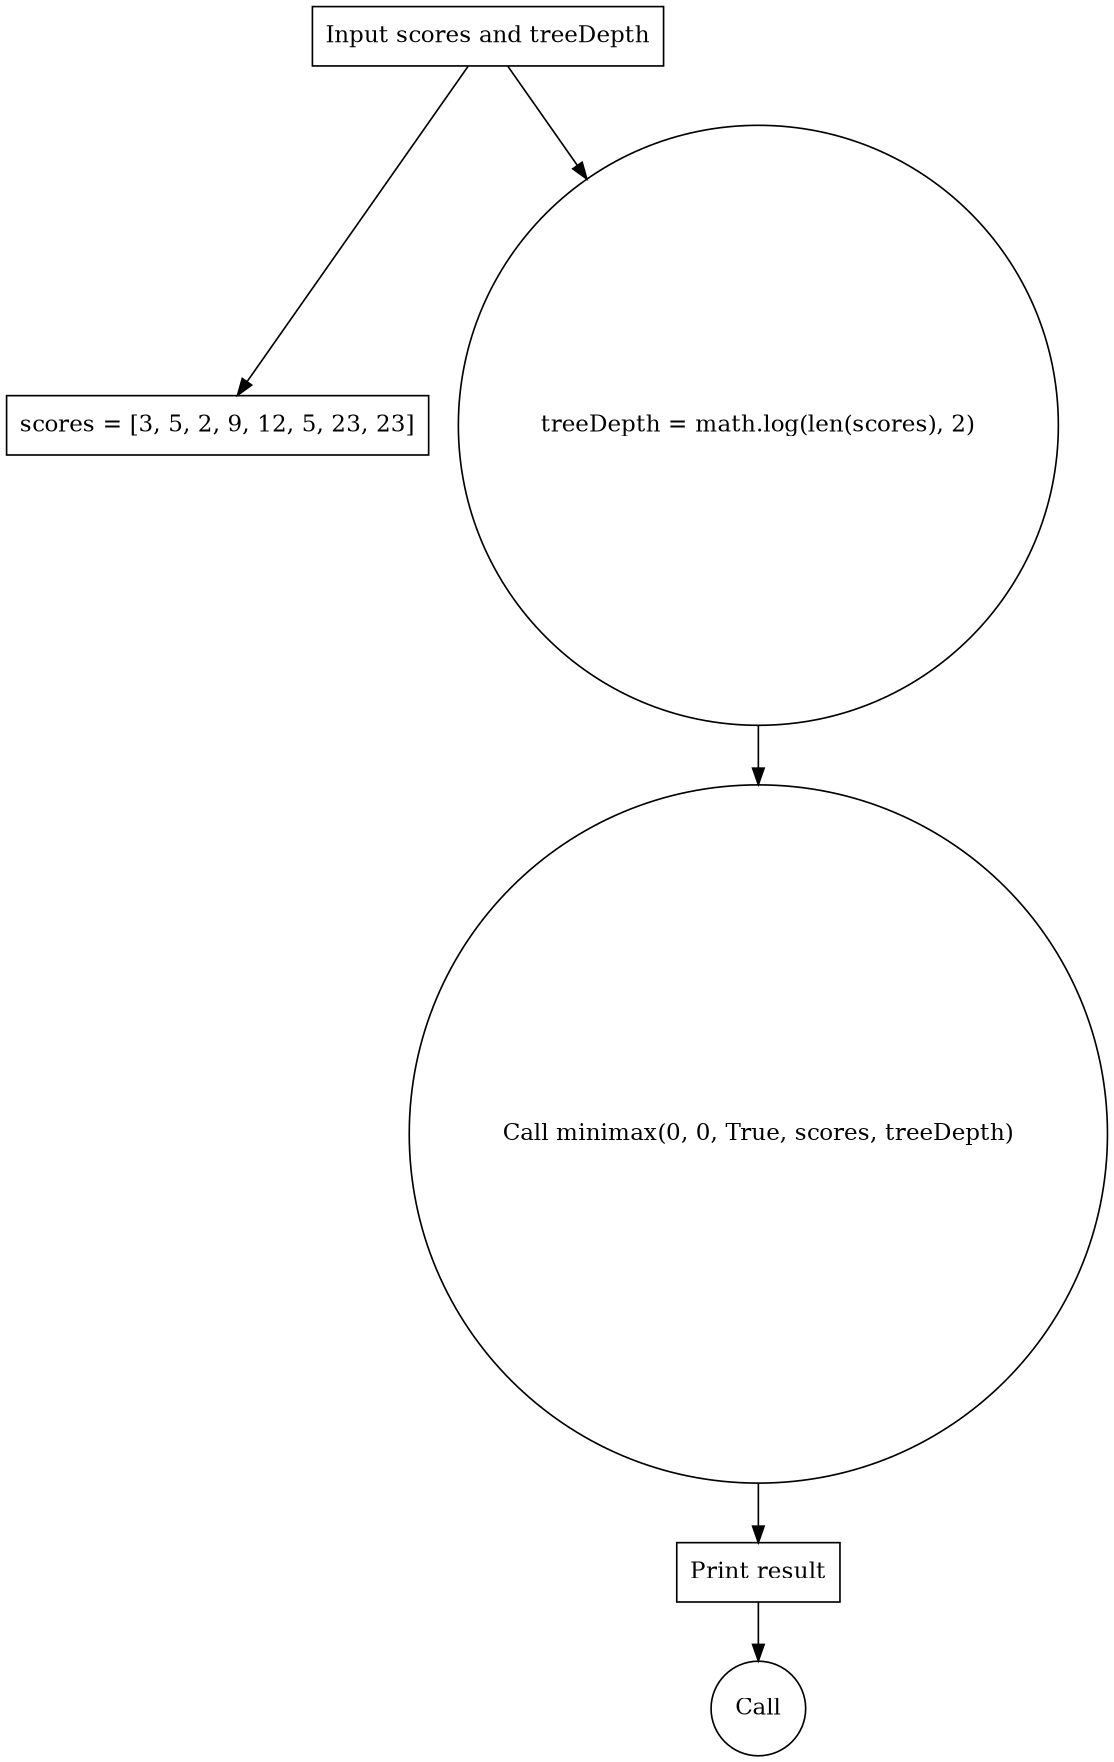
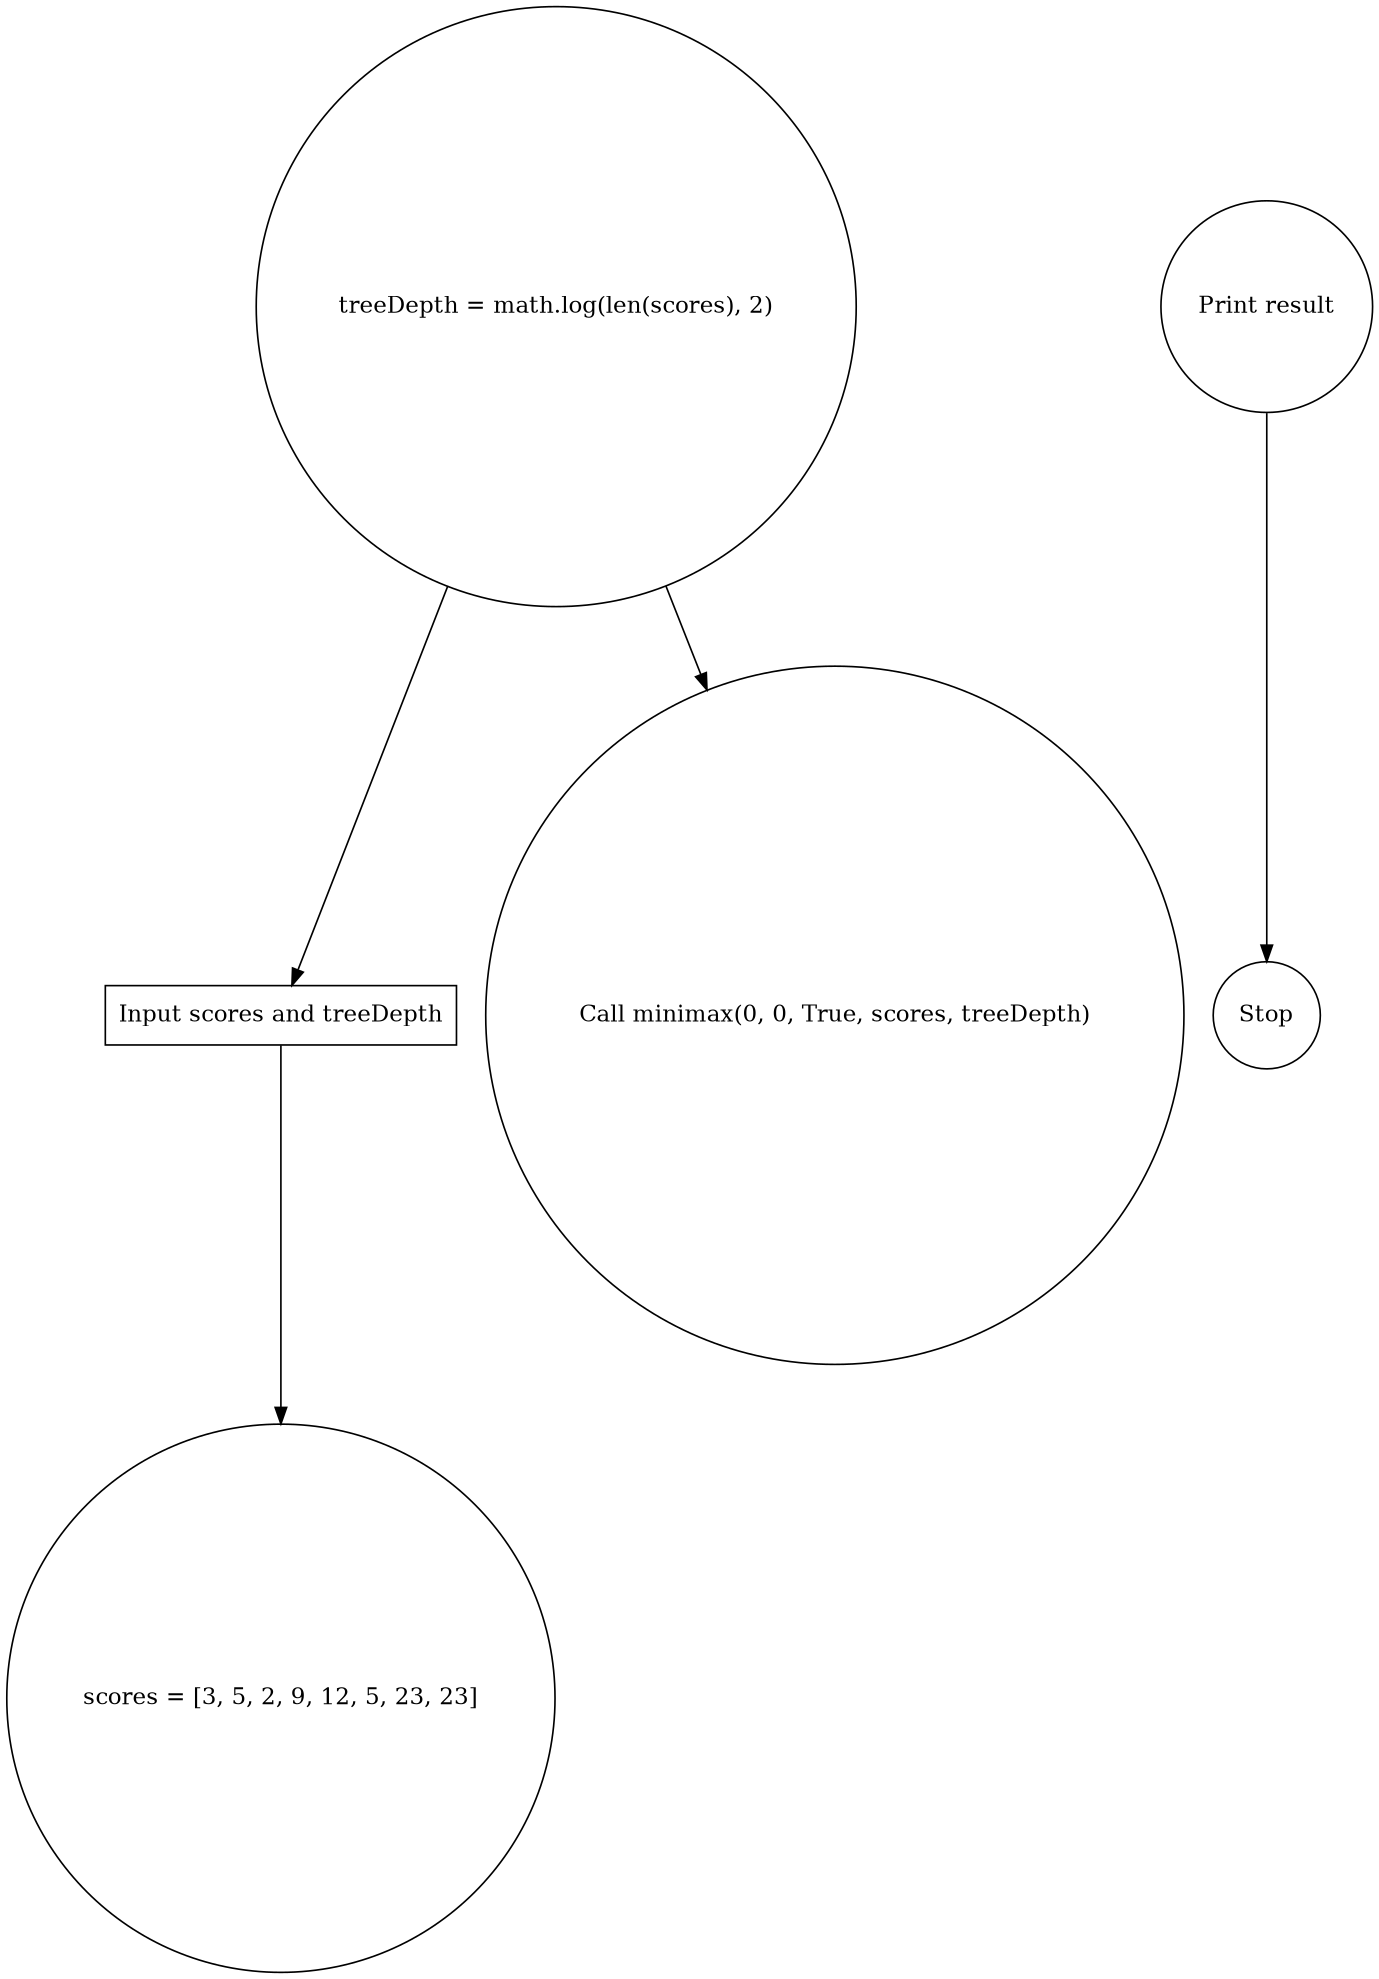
  digraph {
    node [shape=box]
    n1 [label="Input scores and treeDepth"]
-   n2 [label="scores = [3, 5, 2, 9, 12, 5, 23, 23]"]
+   n2 [label="scores = [3, 5, 2, 9, 12, 5, 23, 23]" shape=circle]
    n3 [label="treeDepth = math.log(len(scores), 2)" shape=circle]
    n4 [label="Call minimax(0, 0, True, scores, treeDepth)" shape=circle]
-   n5 [label="Print result"]
-   n6 [label=Call shape=circle]
+   n5 [label="Print result" shape=circle]
+   n6 [label=Stop shape=circle]
    n1 -> n2
-   n1 -> n3
+   n3 -> n1
    n3 -> n4
-   n4 -> n5
    n5 -> n6
  }
